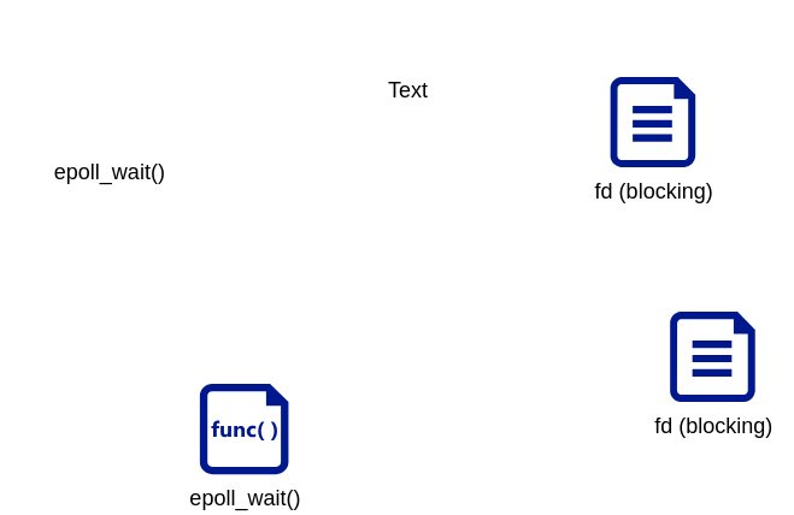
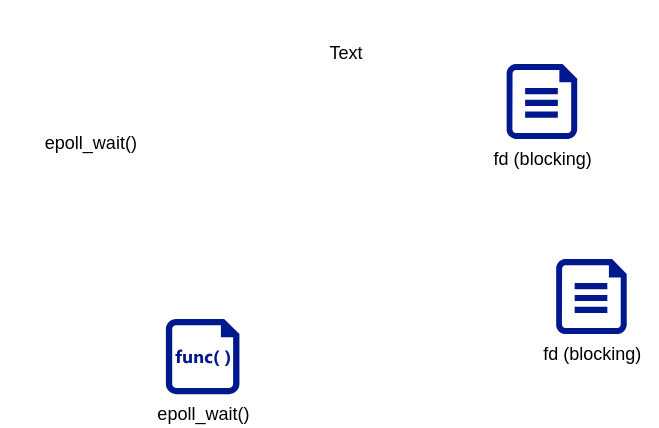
  <mxCell id="0" />
  <mxCell id="1" parent="0" />
  <mxCell id="2" value="epoll_wait()" style="text;html=1;align=center;verticalAlign=middle;resizable=0;points=[];autosize=1;strokeColor=none;fillColor=none;" vertex="1" parent="1"><mxGeometry x="20" y="80" width="80" height="30" as="geometry" /></mxCell>
- <mxCell id="3" value="Text" style="text;html=1;align=center;verticalAlign=middle;resizable=0;points=[];autosize=1;strokeColor=none;fillColor=none;" vertex="1" parent="1"><mxGeometry x="200" y="35" width="50" height="30" as="geometry" /></mxCell>
+ <mxCell id="3" value="Text" style="text;html=1;align=center;verticalAlign=middle;resizable=0;points=[];autosize=1;strokeColor=none;fillColor=none;" vertex="1" parent="1"><mxGeometry x="205" y="20" width="50" height="30" as="geometry" /></mxCell>
  <mxCell id="4" value="epoll_wait()" style="sketch=0;aspect=fixed;pointerEvents=1;shadow=0;dashed=0;html=1;strokeColor=none;labelPosition=center;verticalLabelPosition=bottom;verticalAlign=top;align=center;fillColor=#00188D;shape=mxgraph.mscae.enterprise.code_file" vertex="1" parent="1"><mxGeometry x="110" y="212" width="49" height="50" as="geometry" /></mxCell>
  <mxCell id="5" value="fd (blocking)" style="sketch=0;aspect=fixed;pointerEvents=1;shadow=0;dashed=0;html=1;strokeColor=none;labelPosition=center;verticalLabelPosition=bottom;verticalAlign=top;align=center;fillColor=#00188D;shape=mxgraph.azure.file" vertex="1" parent="1"><mxGeometry x="337" y="42" width="47" height="50" as="geometry" /></mxCell>
  <mxCell id="6" value="fd (blocking)" style="sketch=0;aspect=fixed;pointerEvents=1;shadow=0;dashed=0;html=1;strokeColor=none;labelPosition=center;verticalLabelPosition=bottom;verticalAlign=top;align=center;fillColor=#00188D;shape=mxgraph.azure.file" vertex="1" parent="1"><mxGeometry x="370" y="172" width="47" height="50" as="geometry" /></mxCell>
